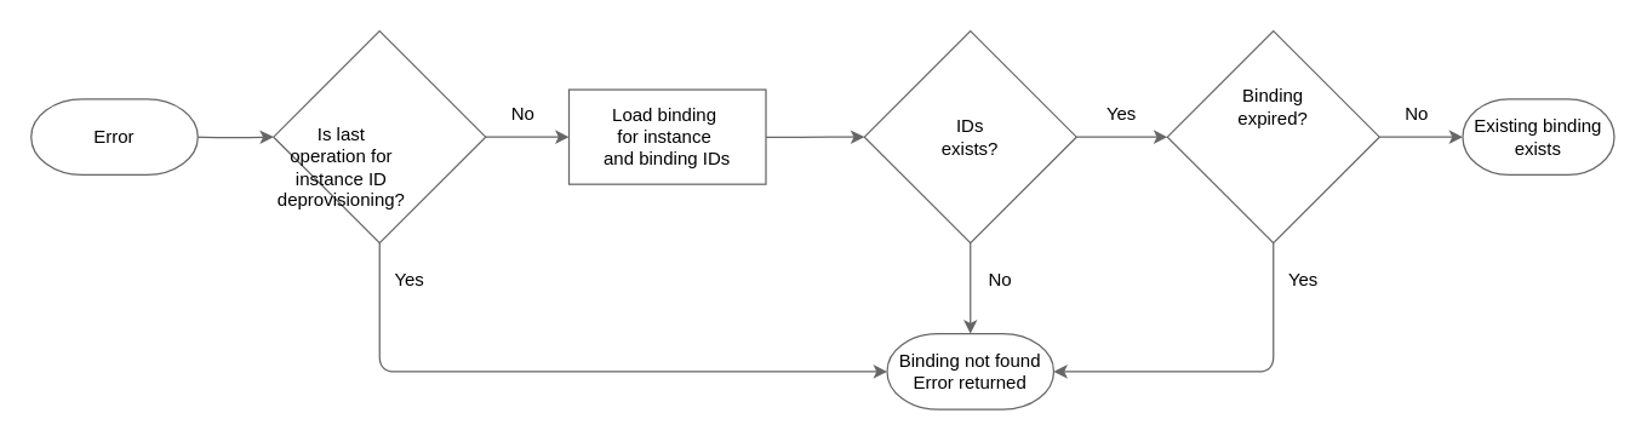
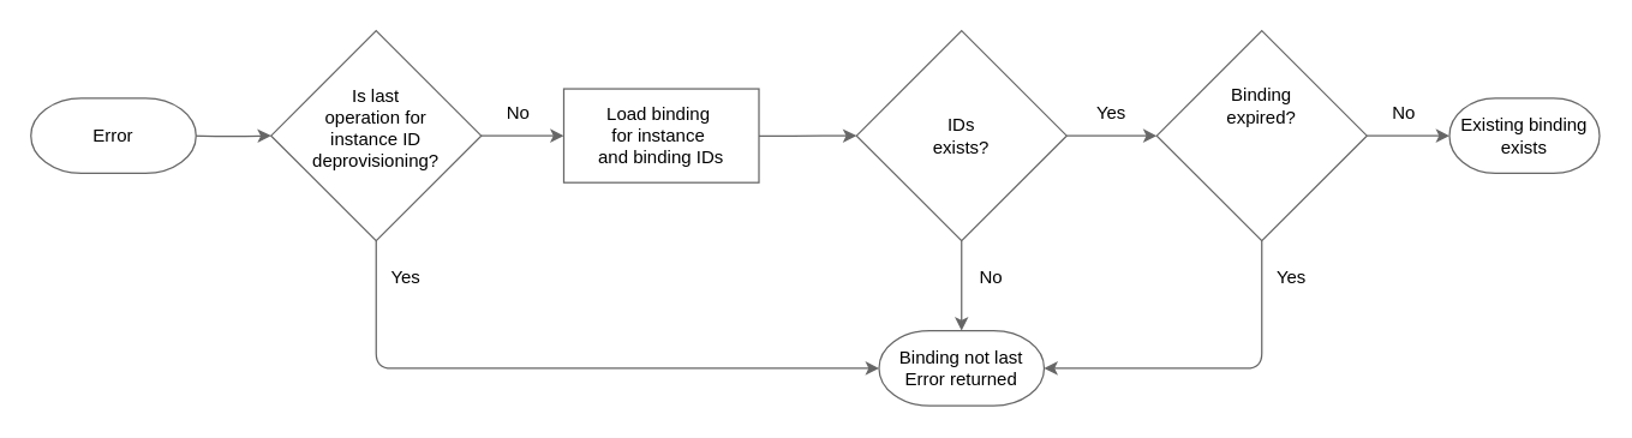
  <mxCell id="0" />
  <mxCell id="1" parent="0" />
  <mxCell id="2" style="edgeStyle=orthogonalEdgeStyle;rounded=1;orthogonalLoop=1;jettySize=auto;html=1;curved=0;strokeColor=#666666;entryX=0;entryY=0.5;entryDx=0;entryDy=0;entryPerimeter=0;exitX=0.5;exitY=1;exitDx=0;exitDy=0;" parent="1" source="4" target="23" edge="1"><mxGeometry relative="1" as="geometry"><mxPoint x="250" y="220" as="targetPoint" /></mxGeometry></mxCell>
  <mxCell id="3" style="edgeStyle=orthogonalEdgeStyle;rounded=1;orthogonalLoop=1;jettySize=auto;html=1;entryX=0;entryY=0.5;entryDx=0;entryDy=0;curved=0;strokeColor=#666666;" parent="1" source="4" target="13" edge="1"><mxGeometry relative="1" as="geometry" /></mxCell>
  <mxCell id="4" value="" style="rhombus;whiteSpace=wrap;html=1;strokeColor=#666666;" parent="1" vertex="1"><mxGeometry x="180" y="20" width="140" height="140" as="geometry" /></mxCell>
- <mxCell id="5" value="Is last&lt;div&gt;operation for instance ID deprovisioning?&lt;/div&gt;" style="text;html=1;align=center;verticalAlign=middle;whiteSpace=wrap;rounded=0;" parent="1" vertex="1"><mxGeometry x="190" y="75" width="70" height="70" as="geometry" /></mxCell>
+ <mxCell id="5" value="Is last&lt;div&gt;operation for instance ID deprovisioning?&lt;/div&gt;" style="text;html=1;align=center;verticalAlign=middle;whiteSpace=wrap;rounded=0;" parent="1" vertex="1"><mxGeometry x="215" y="50" width="70" height="70" as="geometry" /></mxCell>
  <mxCell id="6" value="" style="edgeStyle=orthogonalEdgeStyle;rounded=1;orthogonalLoop=1;jettySize=auto;html=1;curved=0;strokeColor=#666666;entryX=1;entryY=0.5;entryDx=0;entryDy=0;entryPerimeter=0;exitX=0.5;exitY=1;exitDx=0;exitDy=0;" parent="1" source="8" target="23" edge="1"><mxGeometry relative="1" as="geometry"><mxPoint x="835" y="220" as="targetPoint" /></mxGeometry></mxCell>
  <mxCell id="7" value="" style="edgeStyle=orthogonalEdgeStyle;rounded=1;orthogonalLoop=1;jettySize=auto;html=1;curved=0;strokeColor=#666666;" parent="1" source="8" edge="1"><mxGeometry relative="1" as="geometry"><mxPoint x="965" y="90" as="targetPoint" /></mxGeometry></mxCell>
  <mxCell id="8" value="" style="rhombus;whiteSpace=wrap;html=1;strokeColor=#666666;" parent="1" vertex="1"><mxGeometry x="770" y="20" width="140" height="140" as="geometry" /></mxCell>
  <mxCell id="9" value="" style="edgeStyle=orthogonalEdgeStyle;rounded=1;orthogonalLoop=1;jettySize=auto;html=1;curved=0;strokeColor=#666666;" parent="1" source="11" target="8" edge="1"><mxGeometry relative="1" as="geometry" /></mxCell>
  <mxCell id="10" value="" style="edgeStyle=orthogonalEdgeStyle;rounded=1;orthogonalLoop=1;jettySize=auto;html=1;curved=0;strokeColor=#666666;" parent="1" source="11" edge="1"><mxGeometry relative="1" as="geometry"><mxPoint x="640" y="220" as="targetPoint" /></mxGeometry></mxCell>
  <mxCell id="11" value="" style="rhombus;whiteSpace=wrap;html=1;strokeColor=#666666;" parent="1" vertex="1"><mxGeometry x="570" y="20" width="140" height="140" as="geometry" /></mxCell>
  <mxCell id="12" style="edgeStyle=orthogonalEdgeStyle;rounded=1;orthogonalLoop=1;jettySize=auto;html=1;entryX=0;entryY=0.5;entryDx=0;entryDy=0;curved=0;strokeColor=#666666;" parent="1" source="13" target="11" edge="1"><mxGeometry relative="1" as="geometry" /></mxCell>
  <mxCell id="13" value="Load binding&amp;nbsp;&lt;div&gt;for instance&amp;nbsp;&lt;/div&gt;&lt;div&gt;and binding IDs&lt;/div&gt;" style="whiteSpace=wrap;html=1;strokeColor=#666666;rounded=0;" parent="1" vertex="1"><mxGeometry x="375" y="58.75" width="130" height="62.5" as="geometry" /></mxCell>
  <mxCell id="14" value="IDs exists?" style="text;html=1;align=center;verticalAlign=middle;whiteSpace=wrap;rounded=0;" parent="1" vertex="1"><mxGeometry x="610" y="75" width="60" height="30" as="geometry" /></mxCell>
  <mxCell id="15" value="Binding expired?" style="text;html=1;align=center;verticalAlign=middle;whiteSpace=wrap;rounded=0;" parent="1" vertex="1"><mxGeometry x="810" y="55" width="60" height="30" as="geometry" /></mxCell>
  <mxCell id="16" value="No" style="text;html=1;align=center;verticalAlign=middle;whiteSpace=wrap;rounded=0;" parent="1" vertex="1"><mxGeometry x="315" y="60" width="60" height="30" as="geometry" /></mxCell>
  <mxCell id="17" value="Yes" style="text;html=1;align=center;verticalAlign=middle;whiteSpace=wrap;rounded=0;" parent="1" vertex="1"><mxGeometry x="710" y="60" width="60" height="30" as="geometry" /></mxCell>
  <mxCell id="18" value="No" style="text;html=1;align=center;verticalAlign=middle;whiteSpace=wrap;rounded=0;" parent="1" vertex="1"><mxGeometry x="905" y="60" width="60" height="30" as="geometry" /></mxCell>
  <mxCell id="19" value="Yes" style="text;html=1;align=center;verticalAlign=middle;whiteSpace=wrap;rounded=0;" parent="1" vertex="1"><mxGeometry x="240" y="170" width="60" height="30" as="geometry" /></mxCell>
  <mxCell id="20" value="No" style="text;html=1;align=center;verticalAlign=middle;whiteSpace=wrap;rounded=0;" parent="1" vertex="1"><mxGeometry x="630" y="170" width="60" height="30" as="geometry" /></mxCell>
  <mxCell id="21" value="Yes" style="text;html=1;align=center;verticalAlign=middle;whiteSpace=wrap;rounded=0;" parent="1" vertex="1"><mxGeometry x="830" y="170" width="60" height="30" as="geometry" /></mxCell>
  <mxCell id="22" value="" style="edgeStyle=orthogonalEdgeStyle;rounded=1;orthogonalLoop=1;jettySize=auto;html=1;entryX=0;entryY=0.5;entryDx=0;entryDy=0;curved=0;strokeColor=#666666;exitX=0.929;exitY=0.5;exitDx=0;exitDy=0;exitPerimeter=0;" parent="1" target="4" edge="1"><mxGeometry relative="1" as="geometry"><mxPoint x="125.03" y="90" as="sourcePoint" /></mxGeometry></mxCell>
- <mxCell id="23" value="Binding not found&lt;div&gt;Error returned&lt;/div&gt;" style="strokeWidth=1;html=1;shape=mxgraph.flowchart.terminator;whiteSpace=wrap;strokeColor=#666666;" parent="1" vertex="1"><mxGeometry x="585" y="220" width="110" height="50" as="geometry" /></mxCell>
+ <mxCell id="23" value="Binding not last&lt;div&gt;Error returned&lt;/div&gt;" style="strokeWidth=1;html=1;shape=mxgraph.flowchart.terminator;whiteSpace=wrap;strokeColor=#666666;" parent="1" vertex="1"><mxGeometry x="585" y="220" width="110" height="50" as="geometry" /></mxCell>
  <mxCell id="24" value="&lt;span style=&quot;background-color: initial;&quot;&gt;Existing binding exists&lt;/span&gt;" style="strokeWidth=1;html=1;shape=mxgraph.flowchart.terminator;whiteSpace=wrap;strokeColor=#666666;" parent="1" vertex="1"><mxGeometry x="965" y="65" width="100" height="50" as="geometry" /></mxCell>
  <mxCell id="25" value="Error" style="strokeWidth=1;html=1;shape=mxgraph.flowchart.terminator;whiteSpace=wrap;strokeColor=#666666;" vertex="1" parent="1"><mxGeometry y="65" width="110" height="50" as="geometry" x="20" /></mxCell>
